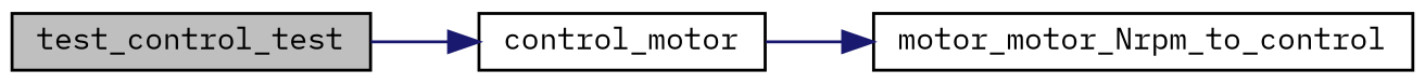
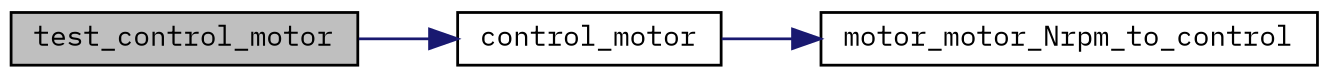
  digraph {
    fontname="IBM Plex Mono"
    rankdir=LR
    node [color=black fillcolor=white fontname="IBM Plex Mono" fontsize=10 shape=record style=filled]
    edge [color=midnightblue fontname="IBM Plex Mono" fontsize=10 labelfontname=Helvetica labelfontsize=10 style=solid]
-   n1 [fillcolor=grey75 fontcolor=black height=0.2 label=test_control_test width=0.4]
+   n1 [fillcolor=grey75 fontcolor=black height=0.2 label=test_control_motor width=0.4]
    n2 [height=0.2 label=control_motor width=0.4]
    n3 [height=0.2 label=motor_motor_Nrpm_to_control width=0.4]
    n1 -> n2
    n2 -> n3
  }
